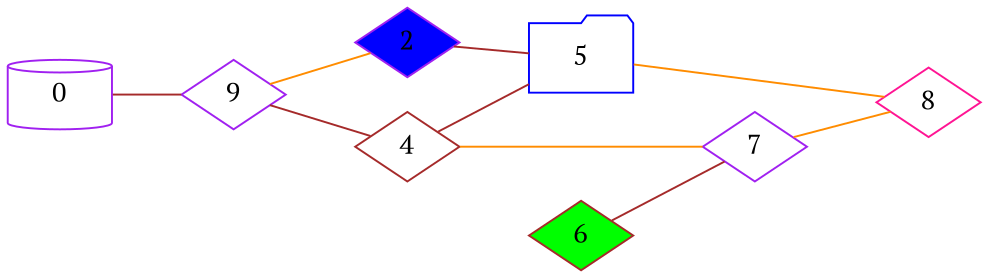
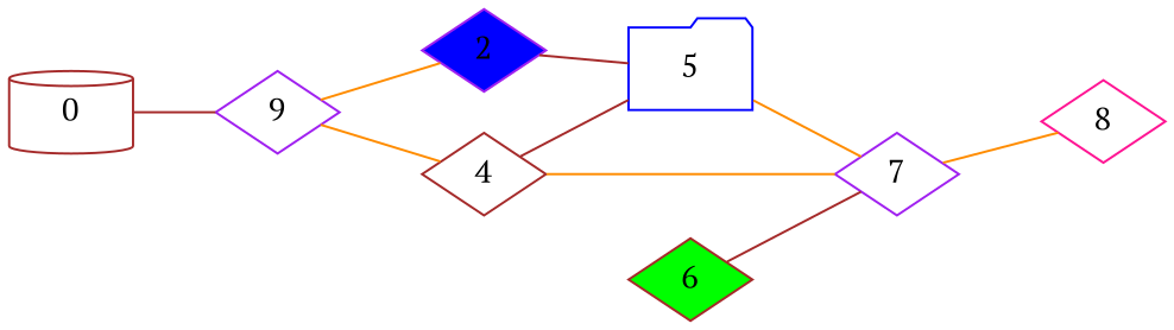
  graph {
    fontname="PT Serif"
    rankdir=LR
    node [color=purple fontname="PT Serif" shape=diamond]
    edge [color=brown fontname="PT Serif"]
-   0 [shape=cylinder]
+   0 [color=brown shape=cylinder]
    n2 [label=9]
    2 [fillcolor=blue style=filled]
    4 [color=brown]
    5 [color=blue shape=folder]
    7
    6 [color=brown fillcolor=green style=filled]
    8 [color=deeppink]
    0 -- n2
    n2 -- 2 [color=darkorange]
-   n2 -- 4
+   n2 -- 4 [color=darkorange]
    2 -- 5
    4 -- 5
    4 -- 7 [color=darkorange]
-   5 -- 8 [color=darkorange]
+   5 -- 7 [color=darkorange]
    7 -- 8 [color=darkorange]
    6 -- 7
  }
